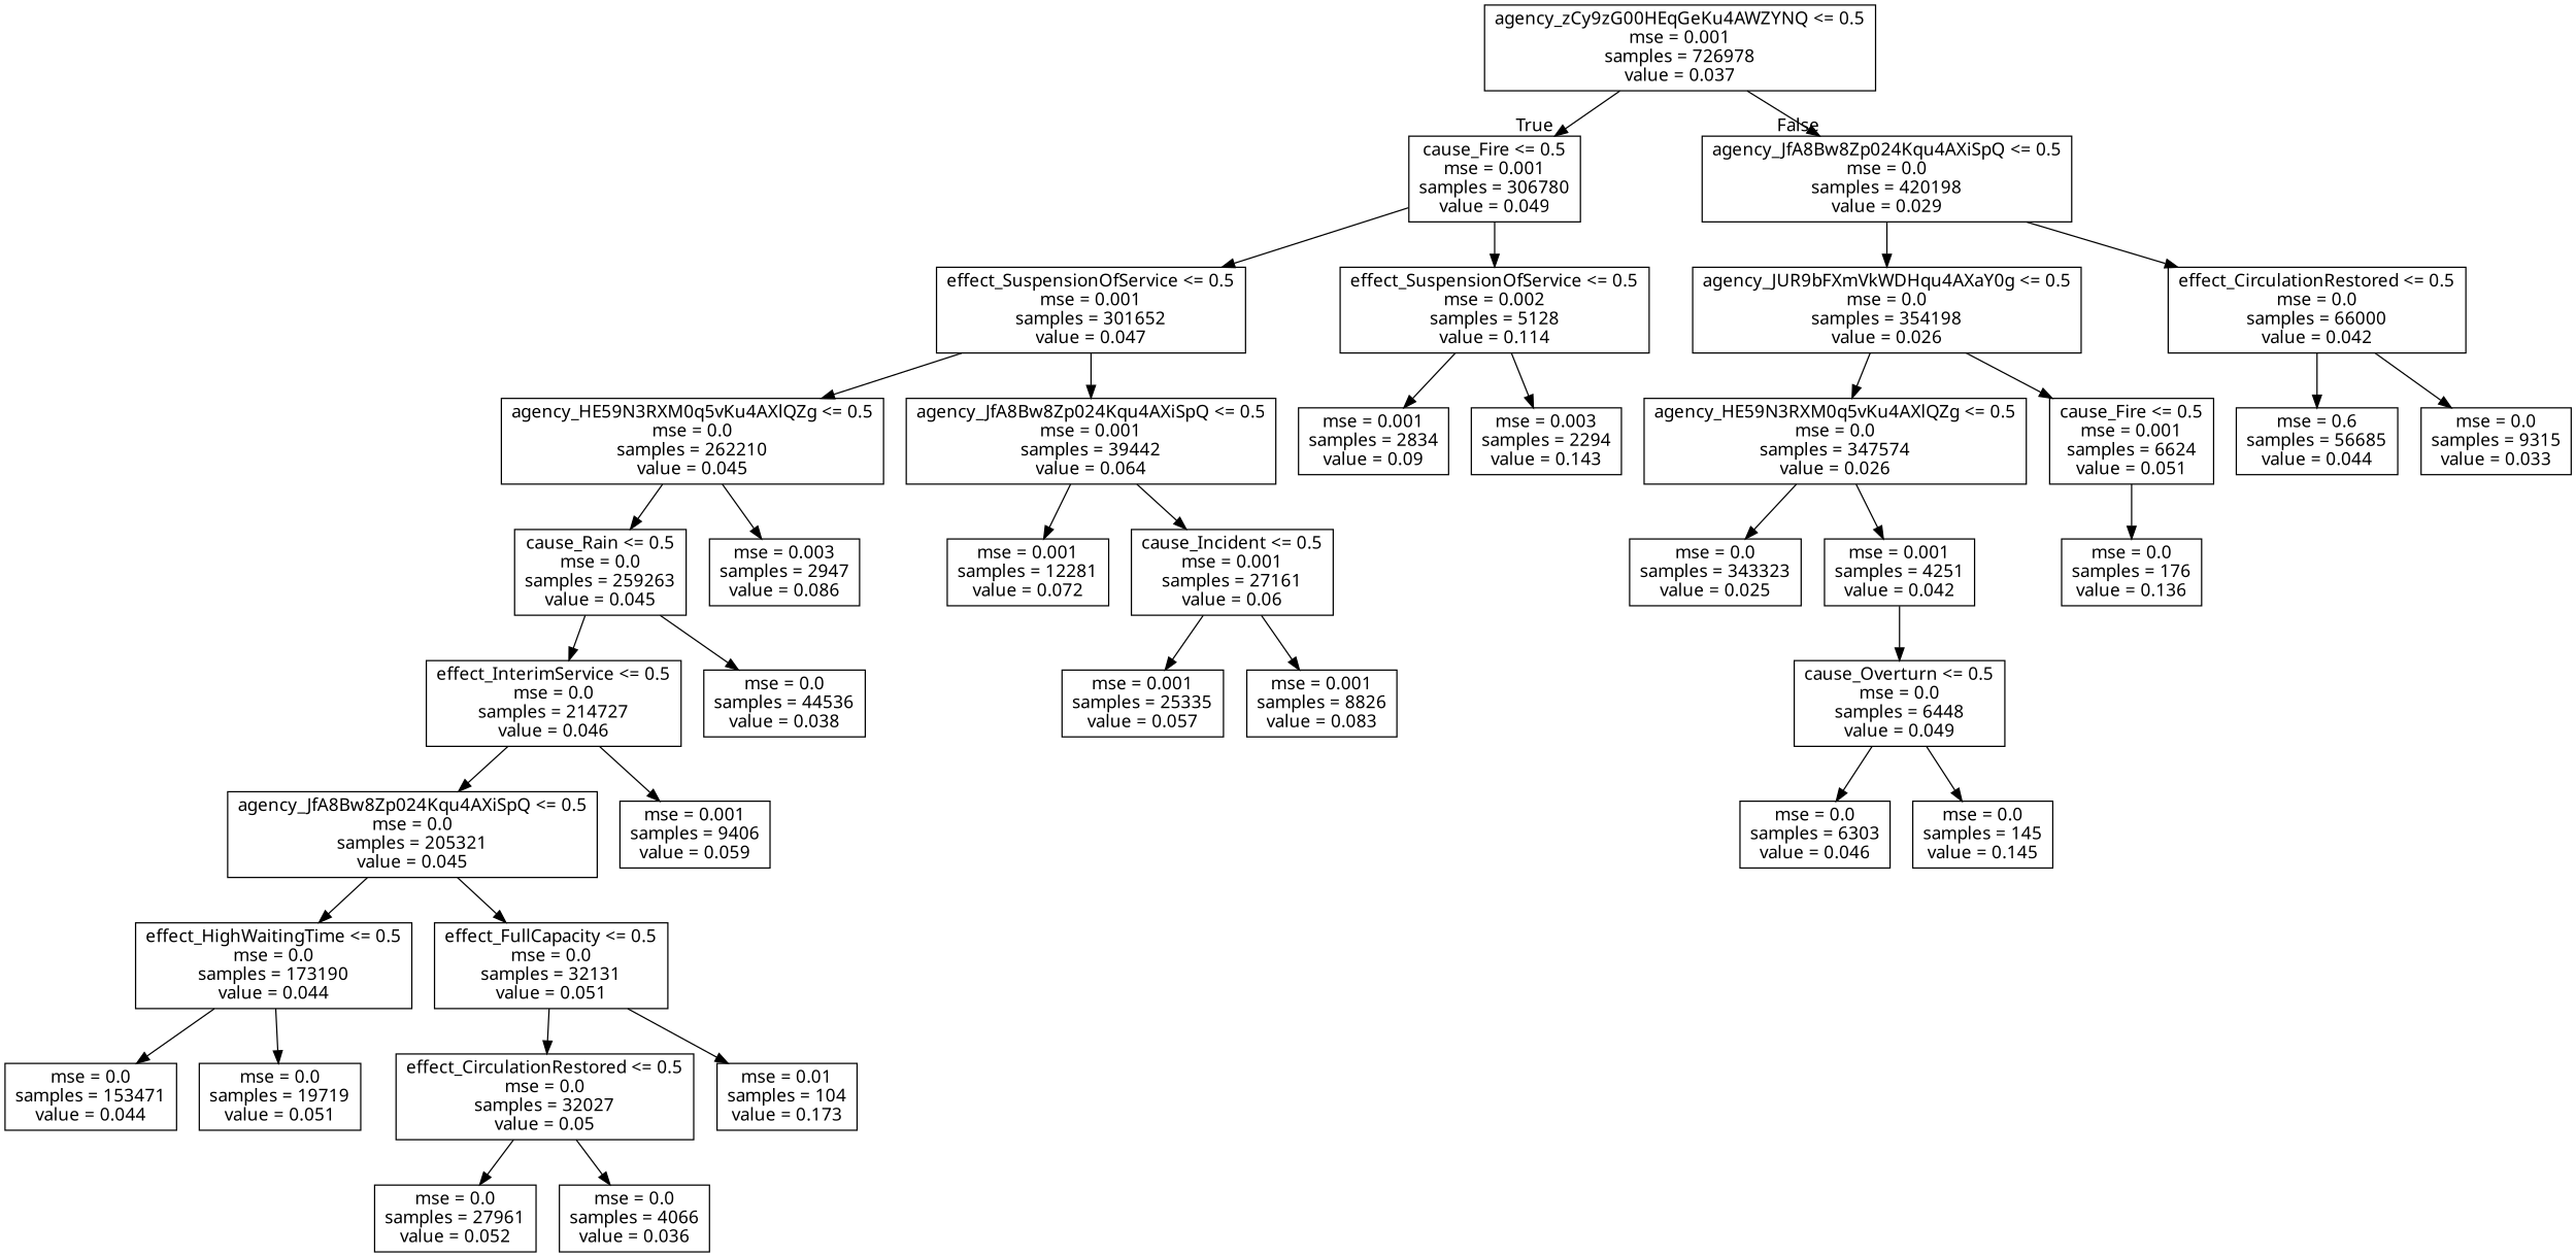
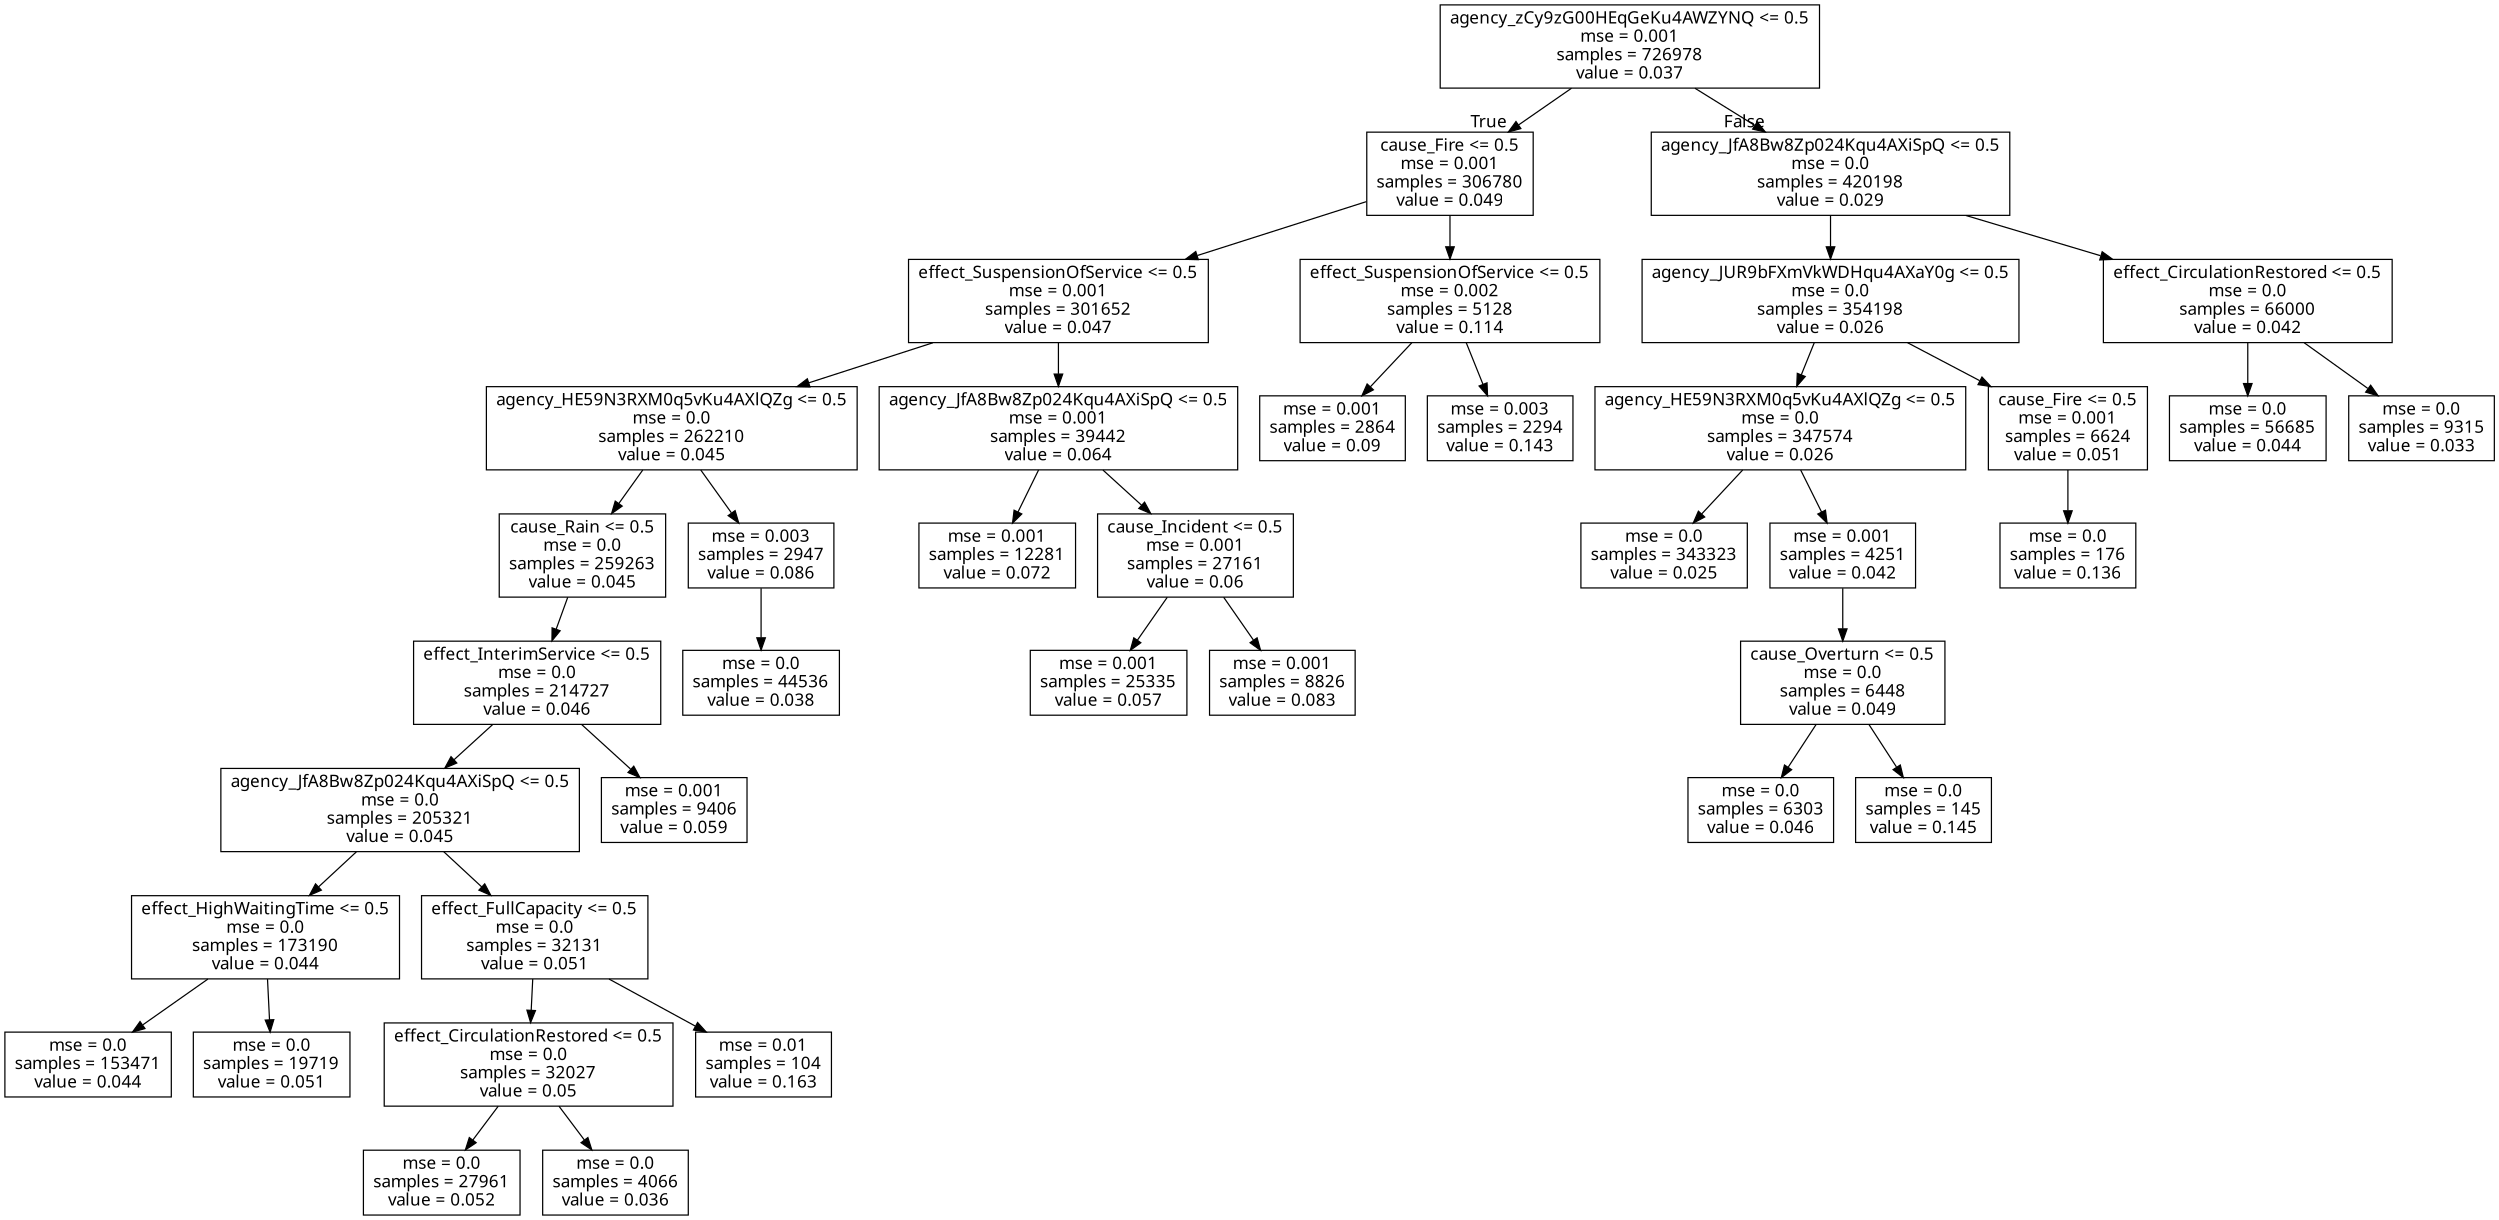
  digraph {
    fontname="Noto Sans"
    node [fontname="Noto Sans" shape=box]
    edge [fontname="Noto Sans"]
    n1 [label="agency_zCy9zG00HEqGeKu4AWZYNQ <= 0.5\nmse = 0.001\nsamples = 726978\nvalue = 0.037"]
    n2 [label="cause_Fire <= 0.5\nmse = 0.001\nsamples = 306780\nvalue = 0.049"]
    n3 [label="agency_JfA8Bw8Zp024Kqu4AXiSpQ <= 0.5\nmse = 0.0\nsamples = 420198\nvalue = 0.029"]
    n4 [label="effect_SuspensionOfService <= 0.5\nmse = 0.001\nsamples = 301652\nvalue = 0.047"]
    n5 [label="effect_SuspensionOfService <= 0.5\nmse = 0.002\nsamples = 5128\nvalue = 0.114"]
    n6 [label="agency_JUR9bFXmVkWDHqu4AXaY0g <= 0.5\nmse = 0.0\nsamples = 354198\nvalue = 0.026"]
    n7 [label="effect_CirculationRestored <= 0.5\nmse = 0.0\nsamples = 66000\nvalue = 0.042"]
    n8 [label="agency_HE59N3RXM0q5vKu4AXlQZg <= 0.5\nmse = 0.0\nsamples = 262210\nvalue = 0.045"]
    n9 [label="agency_JfA8Bw8Zp024Kqu4AXiSpQ <= 0.5\nmse = 0.001\nsamples = 39442\nvalue = 0.064"]
-   n10 [label="mse = 0.001\nsamples = 2834\nvalue = 0.09"]
+   n10 [label="mse = 0.001\nsamples = 2864\nvalue = 0.09"]
    n11 [label="mse = 0.003\nsamples = 2294\nvalue = 0.143"]
    n12 [label="cause_Rain <= 0.5\nmse = 0.0\nsamples = 259263\nvalue = 0.045"]
    n13 [label="mse = 0.003\nsamples = 2947\nvalue = 0.086"]
    n14 [label="mse = 0.001\nsamples = 12281\nvalue = 0.072"]
    n15 [label="cause_Incident <= 0.5\nmse = 0.001\nsamples = 27161\nvalue = 0.06"]
    n16 [label="effect_InterimService <= 0.5\nmse = 0.0\nsamples = 214727\nvalue = 0.046"]
    n17 [label="mse = 0.0\nsamples = 44536\nvalue = 0.038"]
    n18 [label="agency_JfA8Bw8Zp024Kqu4AXiSpQ <= 0.5\nmse = 0.0\nsamples = 205321\nvalue = 0.045"]
    n19 [label="mse = 0.001\nsamples = 9406\nvalue = 0.059"]
    n20 [label="effect_HighWaitingTime <= 0.5\nmse = 0.0\nsamples = 173190\nvalue = 0.044"]
    n21 [label="effect_FullCapacity <= 0.5\nmse = 0.0\nsamples = 32131\nvalue = 0.051"]
    n22 [label="mse = 0.0\nsamples = 153471\nvalue = 0.044"]
    n23 [label="mse = 0.0\nsamples = 19719\nvalue = 0.051"]
    n24 [label="effect_CirculationRestored <= 0.5\nmse = 0.0\nsamples = 32027\nvalue = 0.05"]
-   n25 [label="mse = 0.01\nsamples = 104\nvalue = 0.173"]
+   n25 [label="mse = 0.01\nsamples = 104\nvalue = 0.163"]
    n26 [label="mse = 0.0\nsamples = 27961\nvalue = 0.052"]
    n27 [label="mse = 0.0\nsamples = 4066\nvalue = 0.036"]
    n28 [label="mse = 0.001\nsamples = 25335\nvalue = 0.057"]
    n29 [label="mse = 0.001\nsamples = 8826\nvalue = 0.083"]
    n30 [label="agency_HE59N3RXM0q5vKu4AXlQZg <= 0.5\nmse = 0.0\nsamples = 347574\nvalue = 0.026"]
    n31 [label="cause_Fire <= 0.5\nmse = 0.001\nsamples = 6624\nvalue = 0.051"]
-   n32 [label="mse = 0.6\nsamples = 56685\nvalue = 0.044"]
+   n32 [label="mse = 0.0\nsamples = 56685\nvalue = 0.044"]
    n33 [label="mse = 0.0\nsamples = 9315\nvalue = 0.033"]
    n34 [label="mse = 0.0\nsamples = 343323\nvalue = 0.025"]
    n35 [label="mse = 0.001\nsamples = 4251\nvalue = 0.042"]
    n36 [label="mse = 0.0\nsamples = 176\nvalue = 0.136"]
    n37 [label="cause_Overturn <= 0.5\nmse = 0.0\nsamples = 6448\nvalue = 0.049"]
    n38 [label="mse = 0.0\nsamples = 6303\nvalue = 0.046"]
    n39 [label="mse = 0.0\nsamples = 145\nvalue = 0.145"]
    n1 -> n2 [headlabel=True labelangle=45 labeldistance=2.5]
    n1 -> n3 [headlabel=False labelangle=-45 labeldistance=2.5]
    n2 -> n4
    n2 -> n5
    n3 -> n6
    n3 -> n7
    n4 -> n8
    n4 -> n9
    n5 -> n10
    n5 -> n11
    n6 -> n30
    n6 -> n31
    n7 -> n32
    n7 -> n33
    n8 -> n12
    n8 -> n13
    n9 -> n14
    n9 -> n15
    n12 -> n16
-   n12 -> n17
+   n13 -> n17
    n15 -> n28
    n15 -> n29
    n16 -> n18
    n16 -> n19
    n18 -> n20
    n18 -> n21
    n20 -> n22
    n20 -> n23
    n21 -> n24
    n21 -> n25
    n24 -> n26
    n24 -> n27
    n30 -> n34
    n30 -> n35
    n31 -> n36
    n35 -> n37
    n37 -> n38
    n37 -> n39
  }
